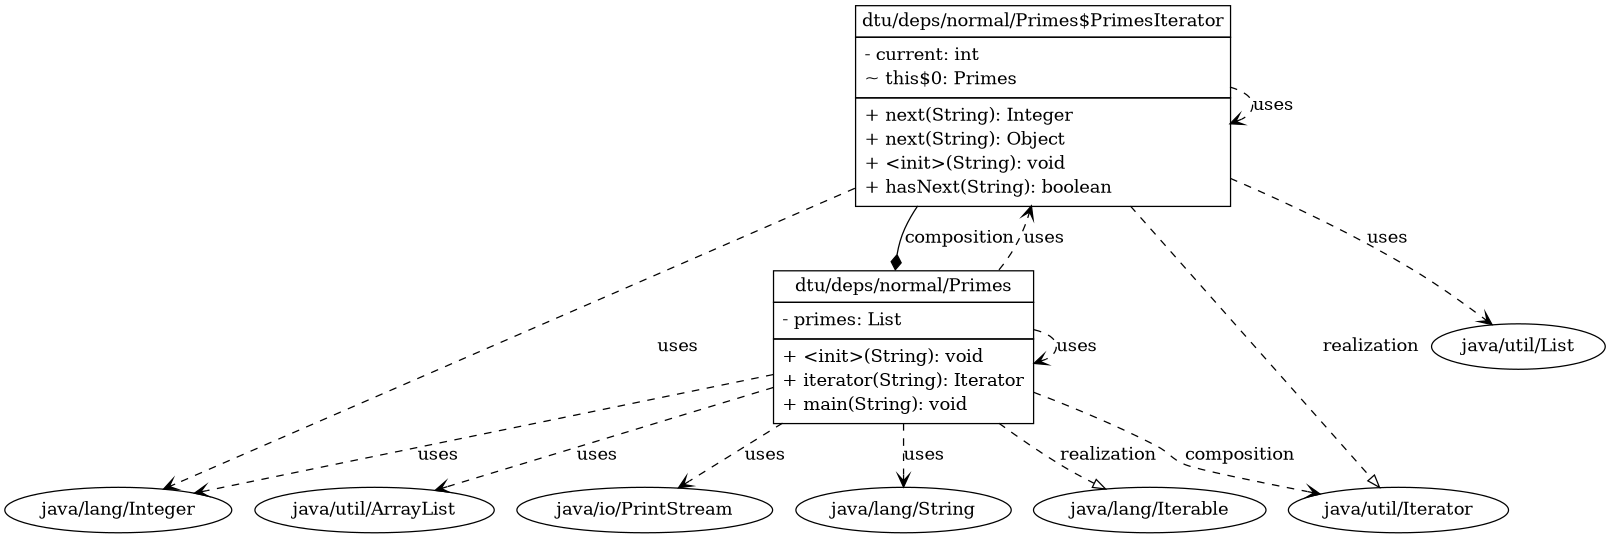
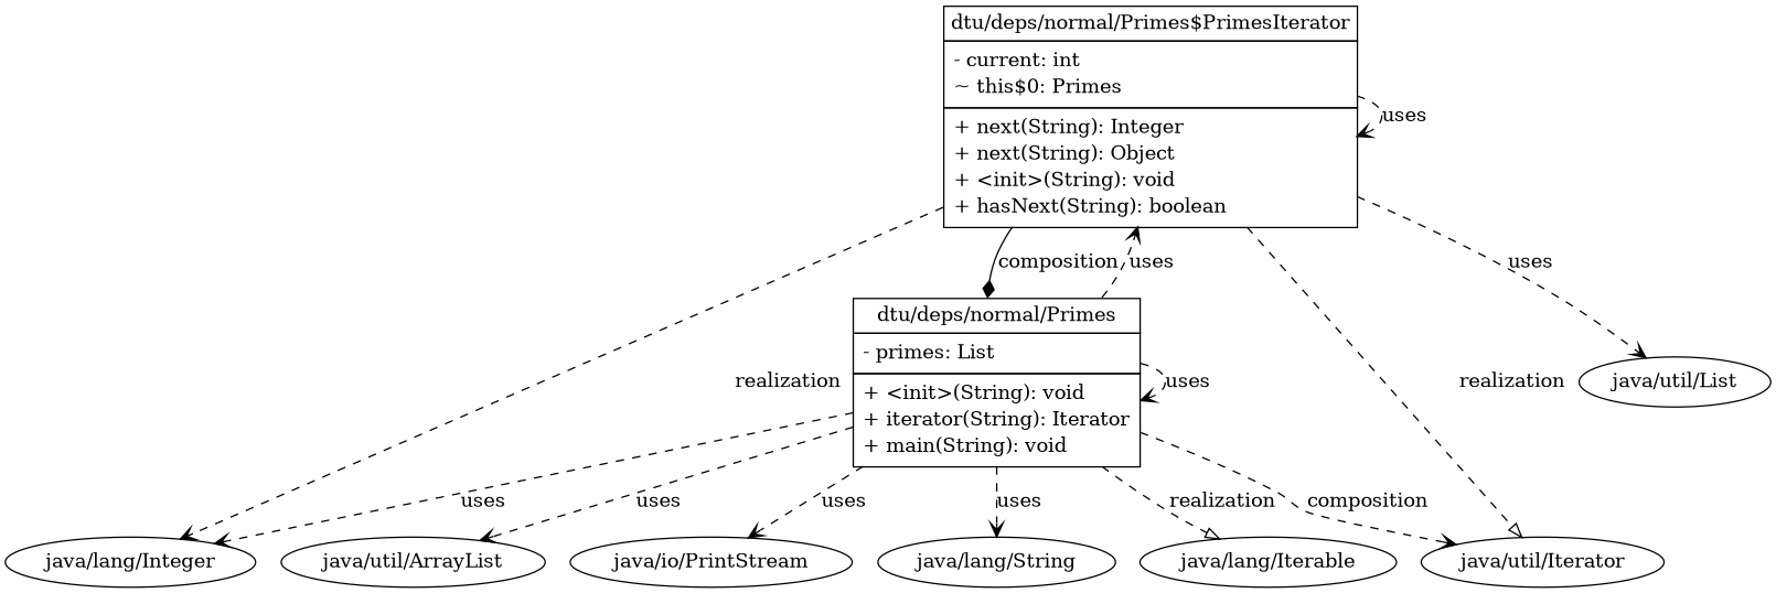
  digraph {
    edge [arrowhead=vee style=dashed]
    n1 [label=< <table border="0" cellborder="1" cellspacing="0" cellpadding="4">     <tr><td>dtu/deps/normal/Primes$PrimesIterator</td></tr>     <tr><td><table align="left" border="0" cellborder="0" cellspacing="0"><tr><td align="left">- current: int</td></tr><tr><td align="left">~ this$0: Primes</td></tr></table></td></tr>     <tr><td><table align="left" border="0" cellborder="0" cellspacing="0"><tr><td align="left">+ next(String): Integer</td></tr><tr><td align="left">+ next(String): Object</td></tr><tr><td align="left">+ &lt;init&gt;(String): void</td></tr><tr><td align="left">+ hasNext(String): boolean</td></tr></table></td></tr> </table>> shape=plain]
    n2 [label=< <table border="0" cellborder="1" cellspacing="0" cellpadding="4">     <tr><td>dtu/deps/normal/Primes</td></tr>     <tr><td><table align="left" border="0" cellborder="0" cellspacing="0"><tr><td align="left">- primes: List</td></tr></table></td></tr>     <tr><td><table align="left" border="0" cellborder="0" cellspacing="0"><tr><td align="left">+ &lt;init&gt;(String): void</td></tr><tr><td align="left">+ iterator(String): Iterator</td></tr><tr><td align="left">+ main(String): void</td></tr></table></td></tr> </table>> shape=plain]
    "java/util/List"
    "java/lang/Integer"
    "java/util/Iterator"
    "java/util/ArrayList"
    "java/io/PrintStream"
    "java/lang/String"
    "java/lang/Iterable"
    n1 -> n1 [label=uses]
    n1 -> n2 [arrowhead=diamond label=composition style=solid]
    n1 -> "java/util/List" [label=uses]
-   n1 -> "java/lang/Integer" [label=uses]
+   n1 -> "java/lang/Integer" [label=realization]
    n1 -> "java/util/Iterator" [arrowhead=onormal label=realization]
    n2 -> n1 [label=uses]
    n2 -> n2 [label=uses]
    n2 -> "java/lang/Integer" [label=uses]
    n2 -> "java/util/Iterator" [label=composition]
    n2 -> "java/util/ArrayList" [label=uses]
    n2 -> "java/io/PrintStream" [label=uses]
    n2 -> "java/lang/String" [label=uses]
    n2 -> "java/lang/Iterable" [arrowhead=onormal label=realization]
  }
